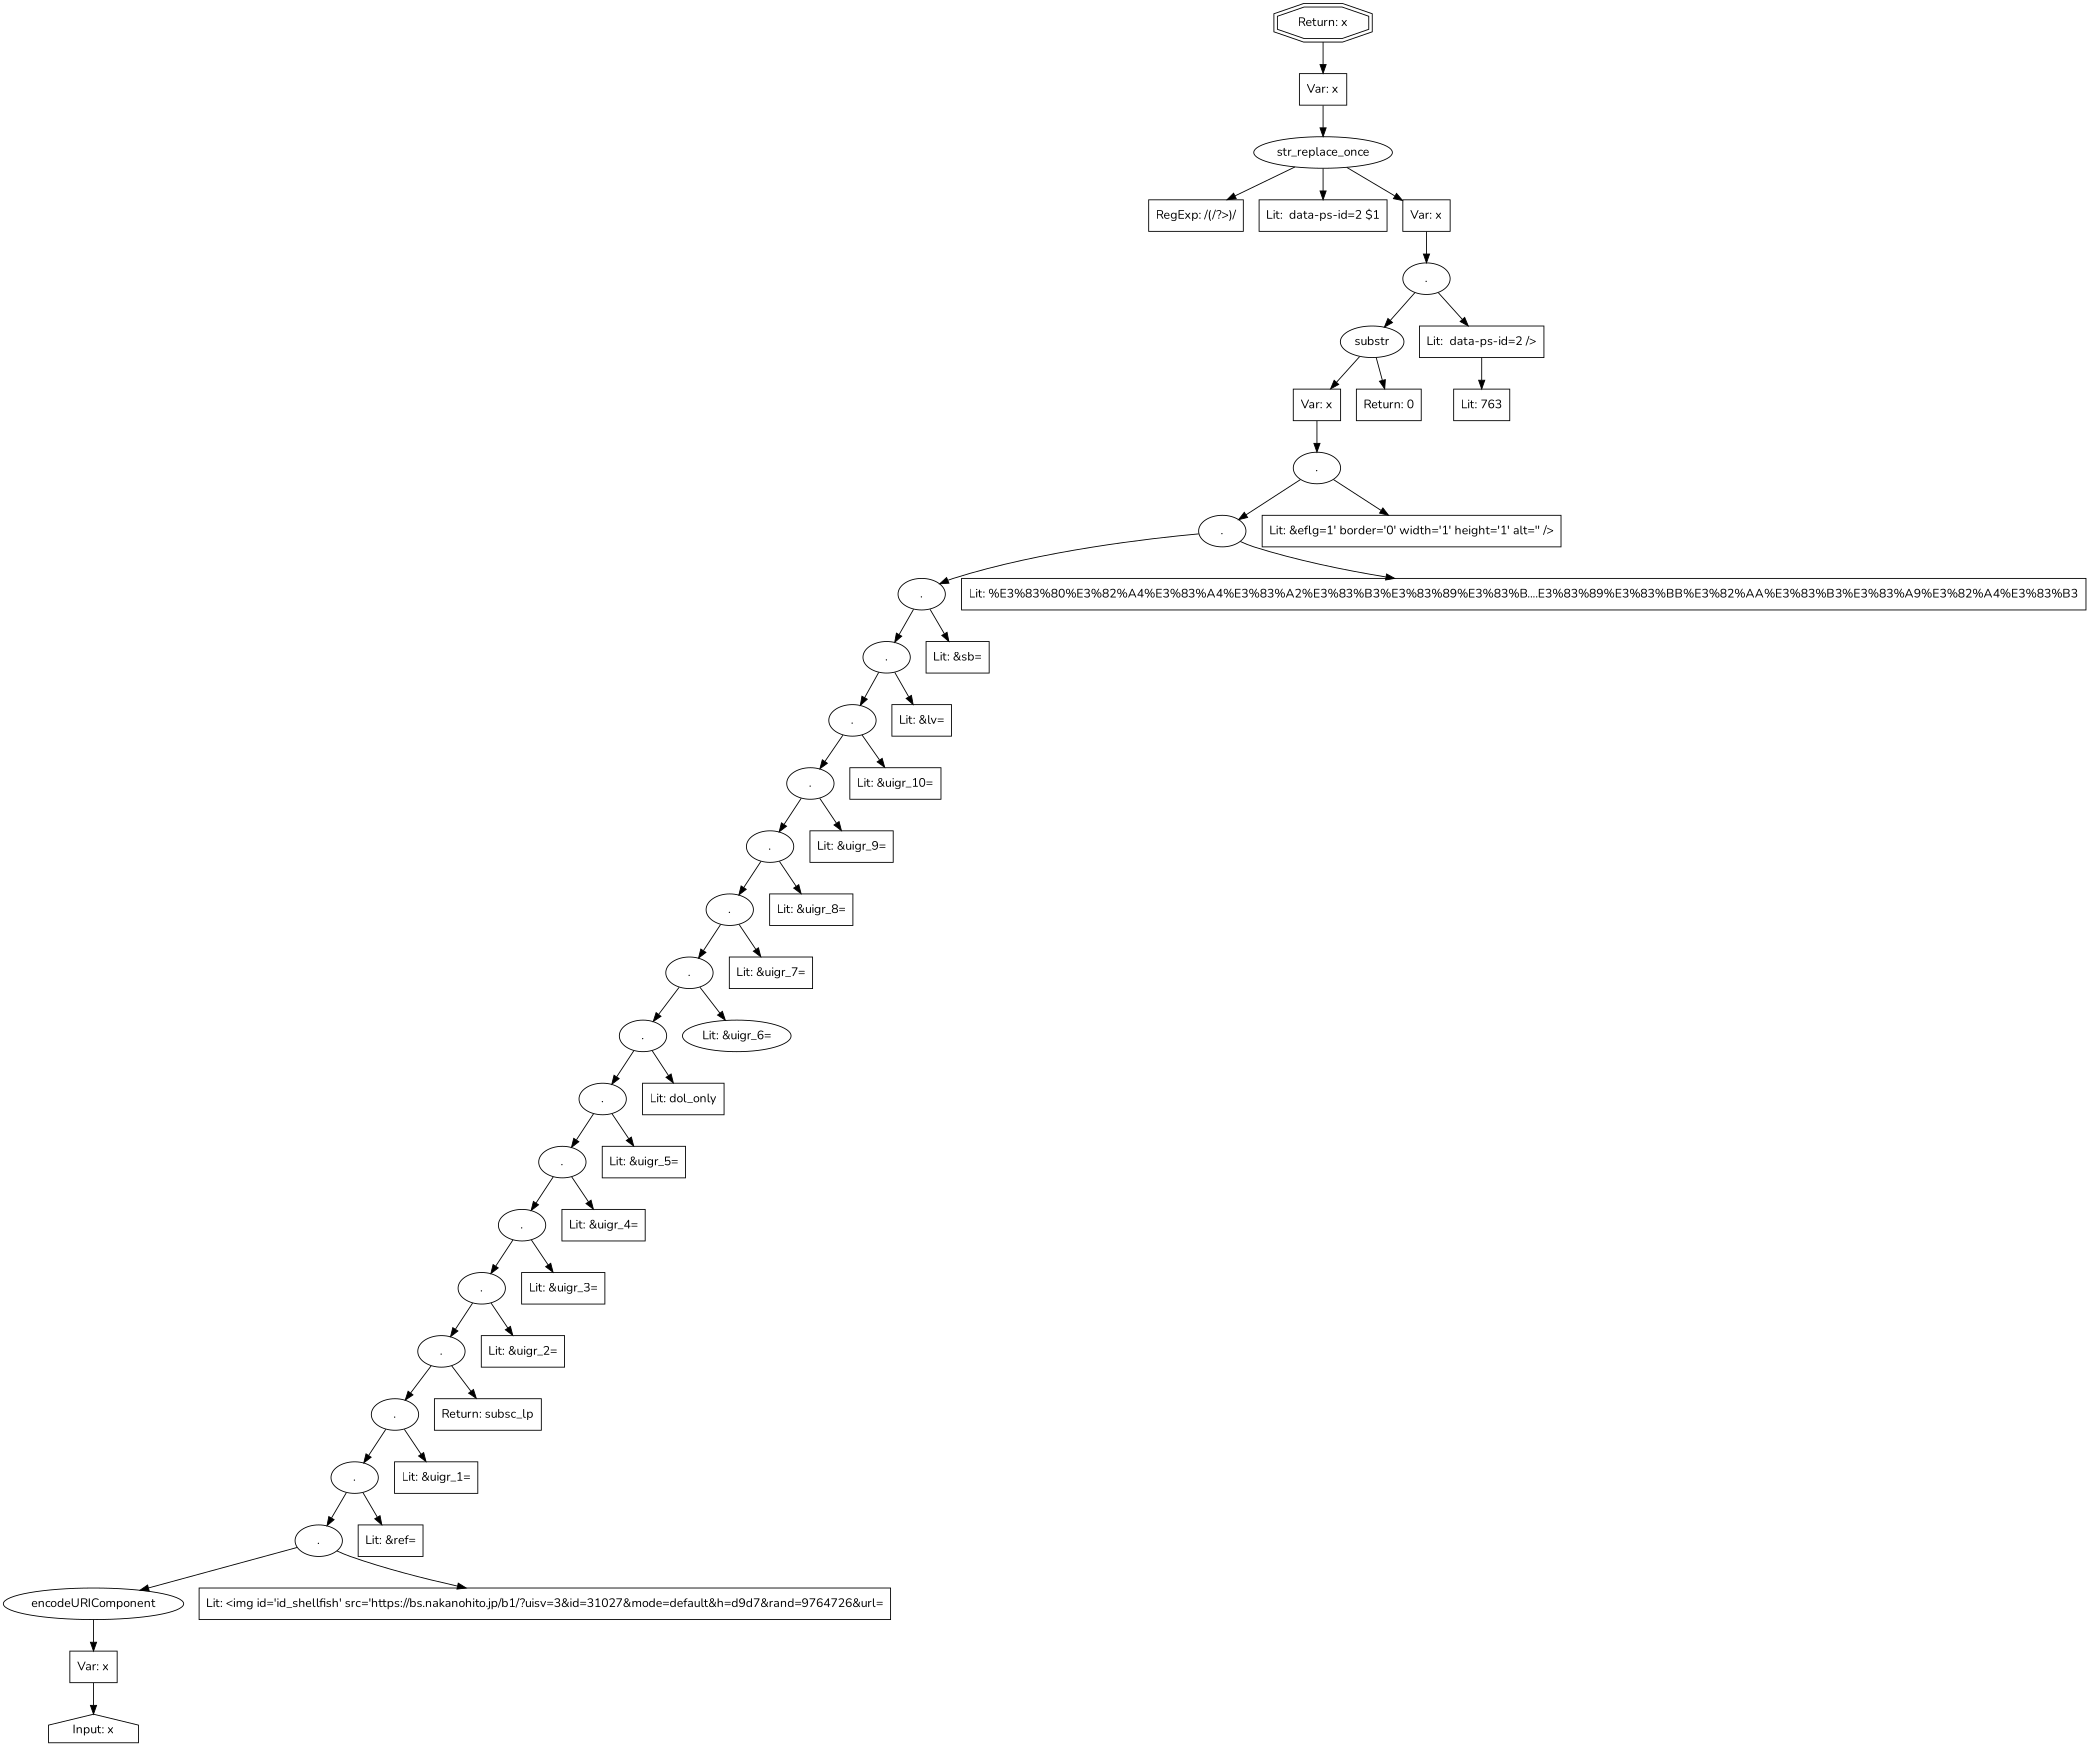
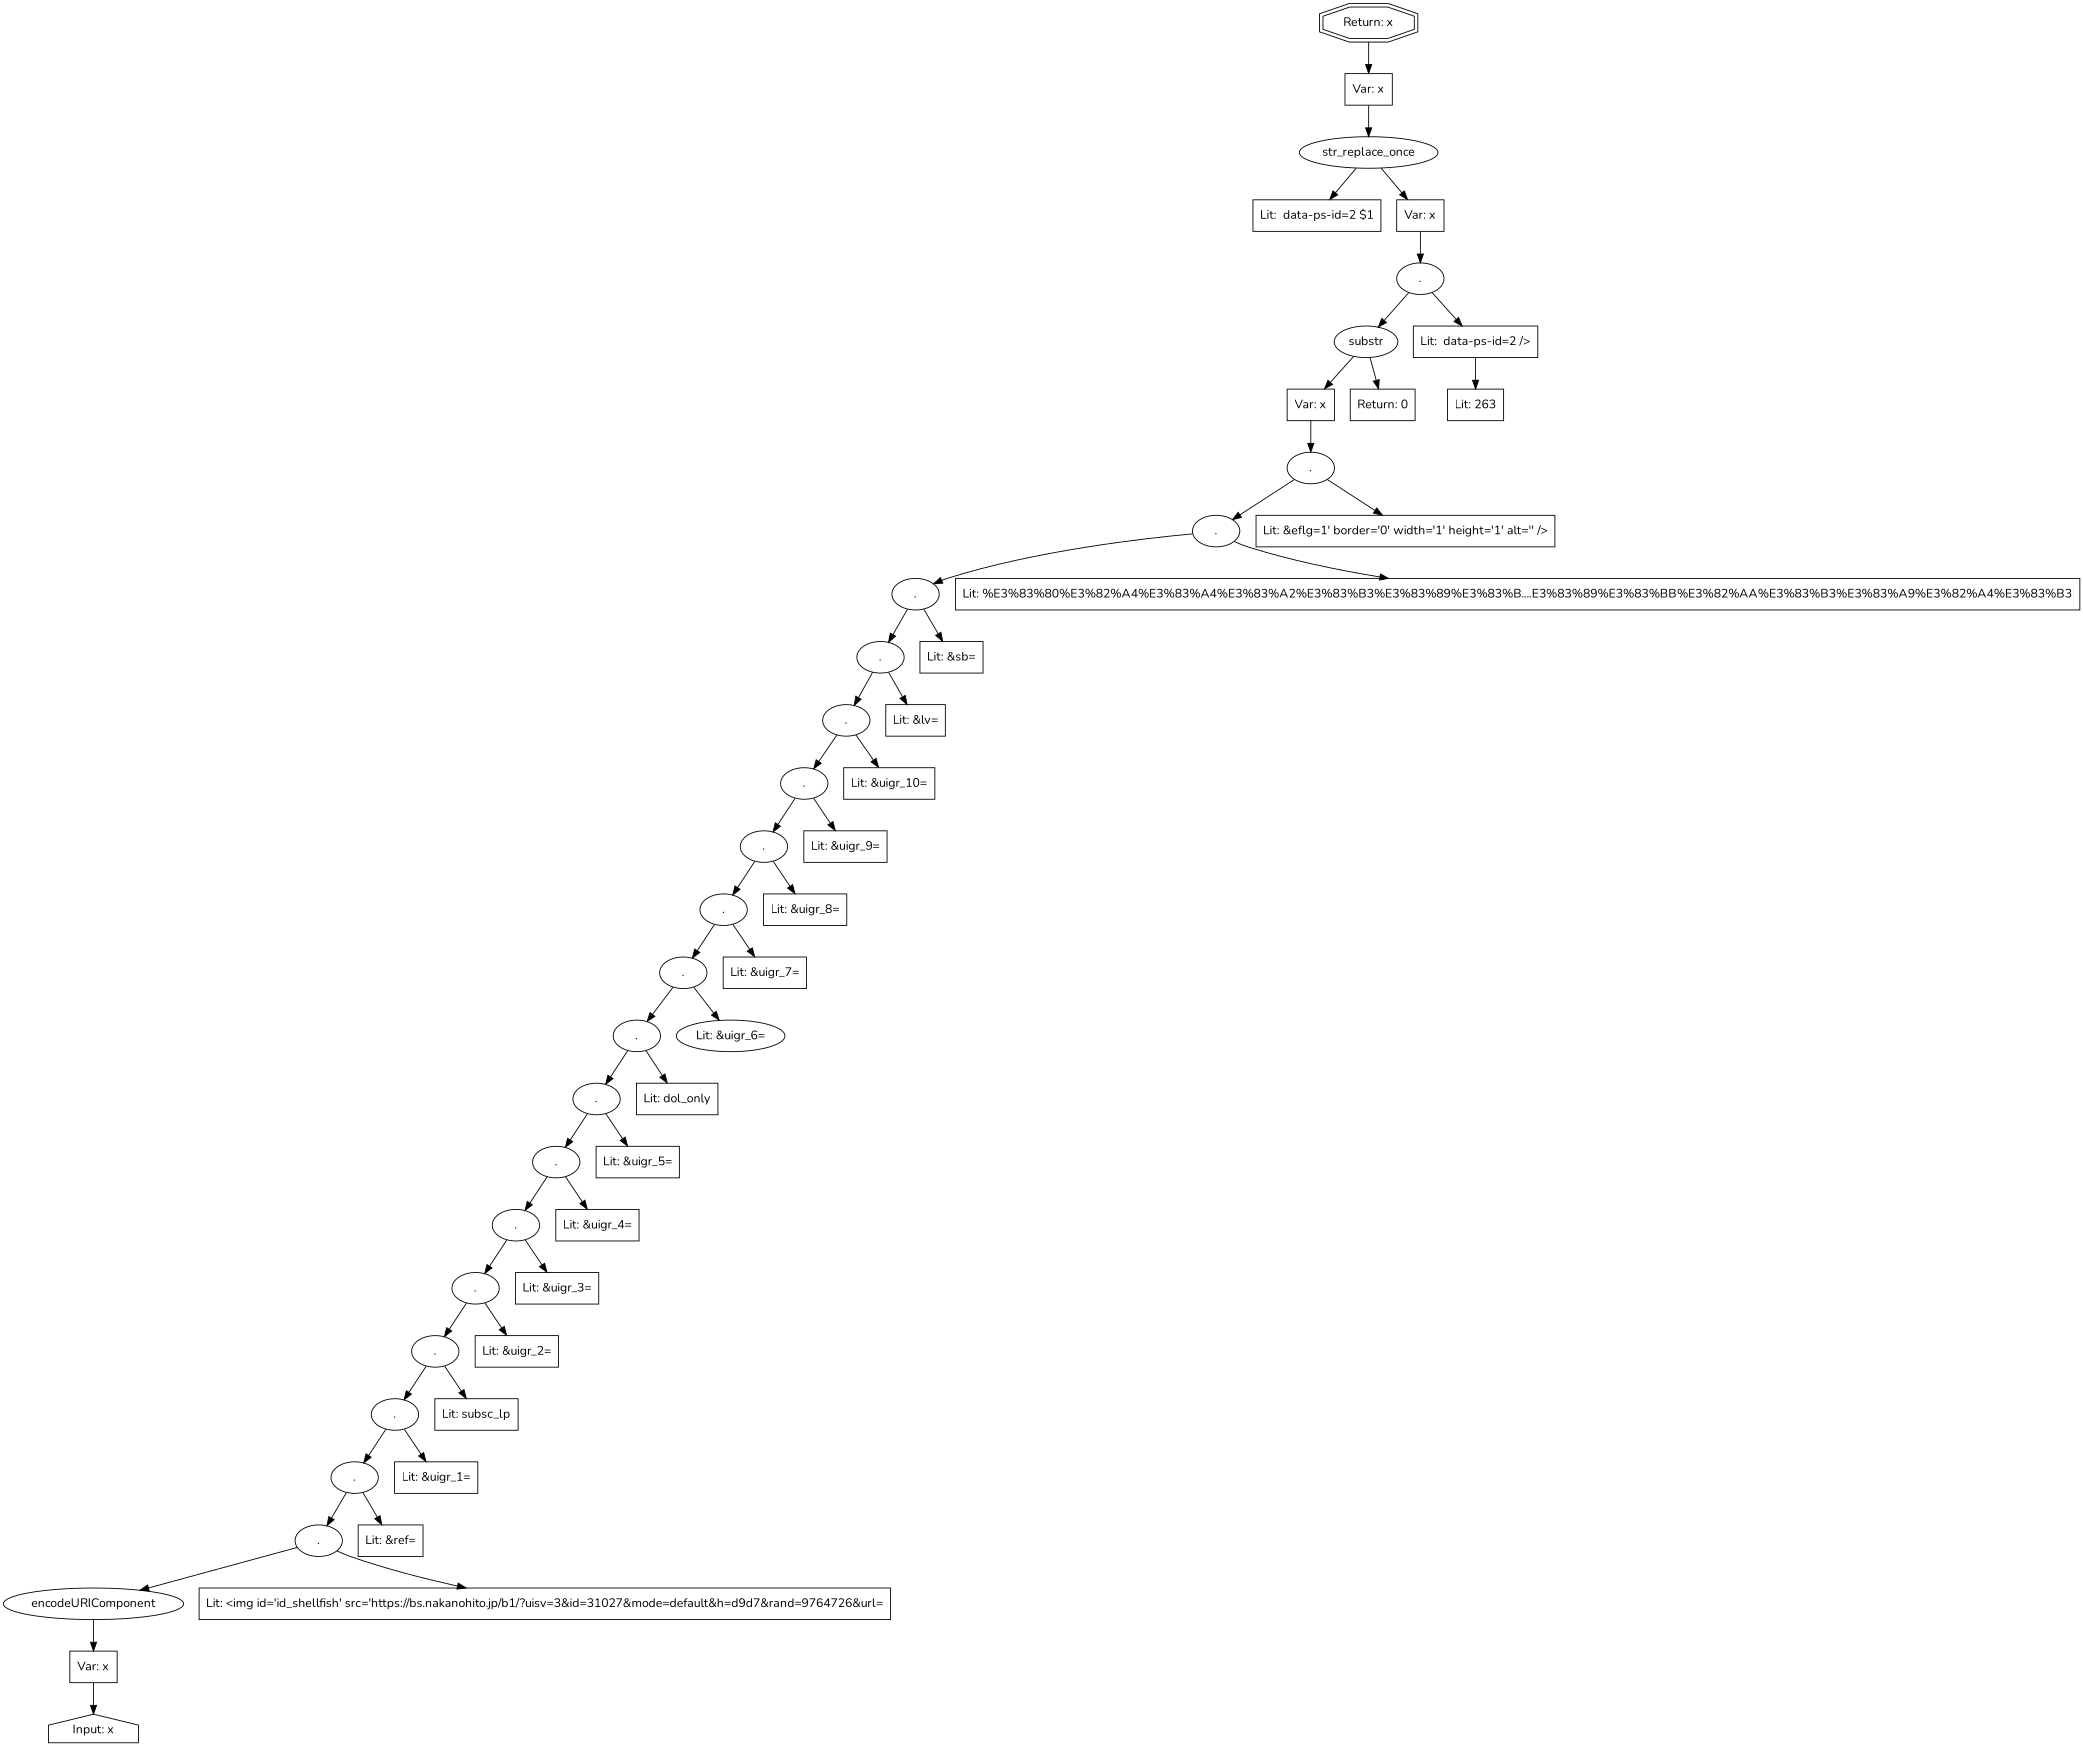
  digraph {
    fontname=Nunito
    node [fontname=Nunito shape=box]
    edge [fontname=Nunito]
    n1 [label="Input: x" shape=house]
    n2 [label=encodeURIComponent shape=ellipse]
    n3 [label="Var: x"]
    n4 [label="." shape=ellipse]
    n5 [label="Lit: <img id='id_shellfish' src='https://bs.nakanohito.jp/b1/?uisv=3&id=31027&mode=default&h=d9d7&rand=9764726&url="]
    n6 [label="." shape=ellipse]
    n7 [label="Lit: &ref="]
    n8 [label="." shape=ellipse]
    n9 [label="Lit: &uigr_1="]
    n10 [label="." shape=ellipse]
-   n11 [label="Return: subsc_lp"]
+   n11 [label="Lit: subsc_lp"]
    n12 [label="." shape=ellipse]
    n13 [label="Lit: &uigr_2="]
    n14 [label="." shape=ellipse]
    n15 [label="Lit: &uigr_3="]
    n16 [label="." shape=ellipse]
    n17 [label="Lit: &uigr_4="]
    n18 [label="." shape=ellipse]
    n19 [label="Lit: &uigr_5="]
    n20 [label="." shape=ellipse]
    n21 [label="Lit: dol_only"]
    n22 [label="." shape=ellipse]
    n23 [label="Lit: &uigr_6=" shape=ellipse]
    n24 [label="." shape=ellipse]
    n25 [label="Lit: &uigr_7="]
    n26 [label="." shape=ellipse]
    n27 [label="Lit: &uigr_8="]
    n28 [label="." shape=ellipse]
    n29 [label="Lit: &uigr_9="]
    n30 [label="." shape=ellipse]
    n31 [label="Lit: &uigr_10="]
    n32 [label="." shape=ellipse]
    n33 [label="Lit: &lv="]
    n34 [label="." shape=ellipse]
    n35 [label="Lit: &sb="]
    n36 [label="." shape=ellipse]
    n37 [label="Lit: %E3%83%80%E3%82%A4%E3%83%A4%E3%83%A2%E3%83%B3%E3%83%89%E3%83%B....E3%83%89%E3%83%BB%E3%82%AA%E3%83%B3%E3%83%A9%E3%82%A4%E3%83%B3"]
    n38 [label="." shape=ellipse]
    n39 [label="Lit: &eflg=1' border='0' width='1' height='1' alt='' />"]
    n40 [label=substr shape=ellipse]
    n41 [label="Var: x"]
    n42 [label="Return: 0"]
-   n43 [label="Lit: 763"]
+   n43 [label="Lit: 263"]
    n44 [label="." shape=ellipse]
    n45 [label="Lit:  data-ps-id=2 />"]
    n46 [label=str_replace_once shape=ellipse]
-   n47 [label="RegExp: /(\/?>)/"]
    n48 [label="Lit:  data-ps-id=2 $1"]
    n49 [label="Var: x"]
    n50 [label="Var: x"]
    n51 [label="Return: x" shape=doubleoctagon]
    n2 -> n3
    n3 -> n1
    n4 -> n2
    n4 -> n5
    n6 -> n4
    n6 -> n7
    n8 -> n6
    n8 -> n9
    n10 -> n8
    n10 -> n11
    n12 -> n10
    n12 -> n13
    n14 -> n12
    n14 -> n15
    n16 -> n14
    n16 -> n17
    n18 -> n16
    n18 -> n19
    n20 -> n18
    n20 -> n21
    n22 -> n20
    n22 -> n23
    n24 -> n22
    n24 -> n25
    n26 -> n24
    n26 -> n27
    n28 -> n26
    n28 -> n29
    n30 -> n28
    n30 -> n31
    n32 -> n30
    n32 -> n33
    n34 -> n32
    n34 -> n35
    n36 -> n34
    n36 -> n37
    n38 -> n36
    n38 -> n39
    n40 -> n41
    n40 -> n42
    n41 -> n38
    n44 -> n40
    n44 -> n45
    n45 -> n43
-   n46 -> n47
    n46 -> n48
    n46 -> n49
    n49 -> n44
    n50 -> n46
    n51 -> n50
  }
